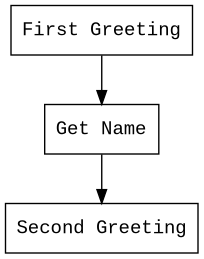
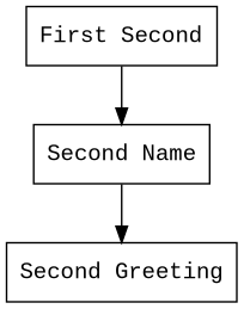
  strict digraph {
    fontname="Liberation Mono"
    node [fontname="Liberation Mono" shape=box]
    edge [fontname="Liberation Mono"]
-   n1 [label="Get Name" type=salutation]
+   n1 [label="Second Name" type=salutation]
    n2 [label="Second Greeting" type=second_greeting]
-   n3 [label="First Greeting" type=first_greeting]
+   n3 [label="First Second" type=first_greeting]
    n1 -> n2
    n3 -> n1
  }
